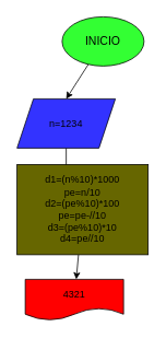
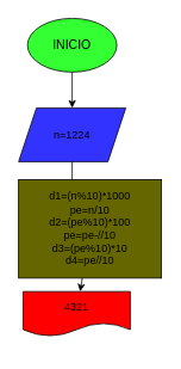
  <mxCell id="0" />
  <mxCell id="1" parent="0" />
  <mxCell id="2" value="" style="edgeStyle=none;html=1;" parent="1" source="7" edge="1"><mxGeometry relative="1" as="geometry"><mxPoint x="80" y="120" as="targetPoint" /></mxGeometry></mxCell>
  <mxCell id="3" value="" style="edgeStyle=none;html=1;" parent="1" source="4" edge="1"><mxGeometry relative="1" as="geometry"><mxPoint x="80" y="220" as="targetPoint" /></mxGeometry></mxCell>
- <mxCell id="4" value="n=1234" style="shape=parallelogram;perimeter=parallelogramPerimeter;whiteSpace=wrap;html=1;fixedSize=1;fillColor=#3333FF;" parent="1" vertex="1"><mxGeometry x="20" y="120" width="120" height="60" as="geometry" /></mxCell>
+ <mxCell id="4" value="n=1224" style="shape=parallelogram;perimeter=parallelogramPerimeter;whiteSpace=wrap;html=1;fixedSize=1;fillColor=#3333FF;" parent="1" vertex="1"><mxGeometry x="20" y="120" width="120" height="60" as="geometry" /></mxCell>
  <mxCell id="5" value="" style="edgeStyle=none;html=1;" parent="1" source="8" target="6" edge="1"><mxGeometry relative="1" as="geometry" /></mxCell>
- <mxCell id="6" value="4321" style="shape=document;whiteSpace=wrap;html=1;boundedLbl=1;fillColor=#FF0000;" parent="1" vertex="1"><mxGeometry x="30" y="340" width="120" height="50" as="geometry" /></mxCell>
- <mxCell id="7" value="&lt;font style=&quot;font-size: 14px;&quot;&gt;INICIO&lt;/font&gt;" style="ellipse;whiteSpace=wrap;html=1;fillColor=#33FF33;" parent="1" vertex="1"><mxGeometry x="75" y="20" width="100" height="60" as="geometry" /></mxCell>
+ <mxCell id="6" value="4321" style="shape=document;whiteSpace=wrap;html=1;boundedLbl=1;fillColor=#FF0000;" parent="1" vertex="1"><mxGeometry x="25" y="325" width="120" height="50" as="geometry" /></mxCell>
+ <mxCell id="7" value="&lt;font style=&quot;font-size: 14px;&quot;&gt;INICIO&lt;/font&gt;" style="ellipse;whiteSpace=wrap;html=1;fillColor=#33FF33;" parent="1" vertex="1"><mxGeometry x="30" y="20" width="100" height="60" as="geometry" /></mxCell>
  <mxCell id="8" value="d1=(n%10)*1000&lt;br&gt;pe=n/10&lt;br&gt;d2=(pe%10)*100&lt;br&gt;pe=pe-//10&lt;br&gt;d3=(pe%10)*10&lt;br&gt;d4=pe//10&lt;br&gt;" style="whiteSpace=wrap;html=1;fillColor=#666600;" parent="1" vertex="1"><mxGeometry x="20" y="200" width="160" height="110" as="geometry" /></mxCell>
